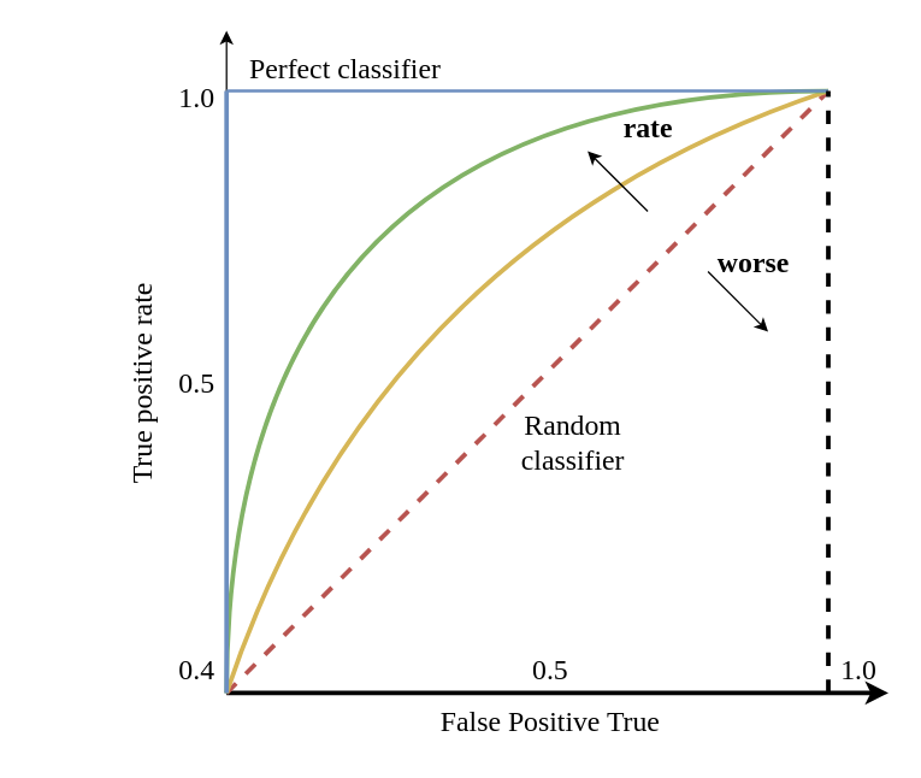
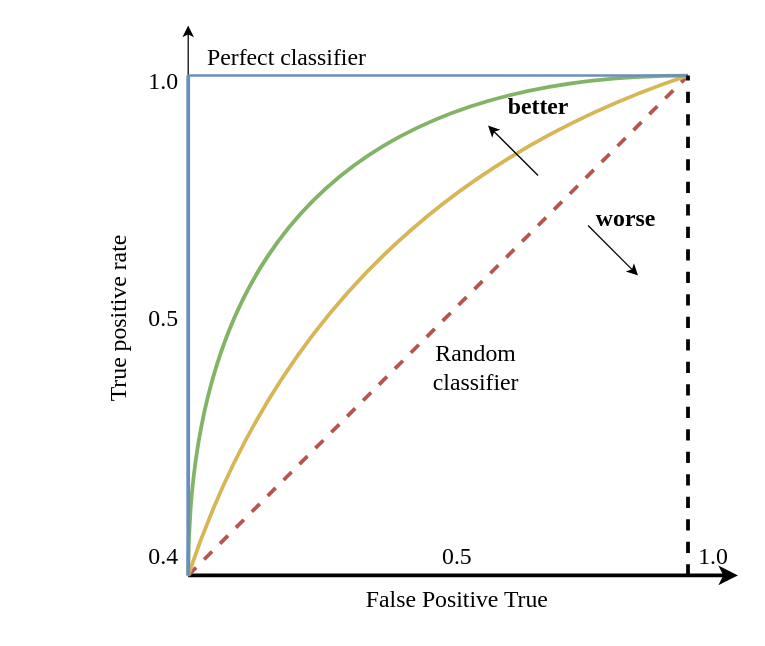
  <mxCell id="0" />
  <mxCell id="1" parent="0" />
  <mxCell id="2" value="" style="endArrow=classic;html=1;rounded=0;fontFamily=Times New Roman;fontSize=19;strokeWidth=3;" parent="1" edge="1"><mxGeometry width="50" height="50" relative="1" as="geometry"><mxPoint x="150" y="460" as="sourcePoint" /><mxPoint x="590" y="460" as="targetPoint" /></mxGeometry></mxCell>
  <mxCell id="3" value="" style="endArrow=classic;html=1;rounded=0;" parent="1" edge="1"><mxGeometry width="50" height="50" relative="1" as="geometry"><mxPoint x="150" y="460" as="sourcePoint" /><mxPoint x="150" y="20" as="targetPoint" /></mxGeometry></mxCell>
  <mxCell id="4" value="1.0" style="text;html=1;align=center;verticalAlign=middle;resizable=0;points=[];autosize=1;strokeColor=none;fillColor=none;fontFamily=Times New Roman;fontSize=19;" parent="1" vertex="1"><mxGeometry x="110" y="50" width="40" height="30" as="geometry" /></mxCell>
  <mxCell id="5" value="1.0" style="text;html=1;align=center;verticalAlign=middle;resizable=0;points=[];autosize=1;strokeColor=none;fillColor=none;fontFamily=Times New Roman;fontSize=19;" parent="1" vertex="1"><mxGeometry x="550" y="430" width="40" height="30" as="geometry" /></mxCell>
  <mxCell id="6" value="" style="endArrow=none;html=1;rounded=0;endFill=0;dashed=1;fillColor=#f8cecc;strokeColor=#b85450;fontFamily=Times New Roman;fontSize=19;strokeWidth=3;" edge="1" parent="1"><mxGeometry width="50" height="50" relative="1" as="geometry"><mxPoint x="150" y="460" as="sourcePoint" /><mxPoint x="550" y="60" as="targetPoint" /></mxGeometry></mxCell>
  <mxCell id="7" value="&lt;font style=&quot;font-size: 19px;&quot;&gt;Random &lt;br style=&quot;font-size: 19px;&quot;&gt;classifier&lt;/font&gt;" style="edgeLabel;html=1;align=center;verticalAlign=middle;resizable=0;points=[];fontSize=19;fontFamily=Times New Roman;labelBackgroundColor=none;" vertex="1" connectable="0" parent="6"><mxGeometry x="-0.164" y="-1" relative="1" as="geometry"><mxPoint x="62" as="offset" /></mxGeometry></mxCell>
  <mxCell id="8" value="" style="curved=1;endArrow=none;html=1;rounded=0;endFill=0;fillColor=#fff2cc;strokeColor=#d6b656;fontFamily=Times New Roman;fontSize=19;strokeWidth=3;" edge="1" parent="1"><mxGeometry width="50" height="50" relative="1" as="geometry"><mxPoint x="150" y="460" as="sourcePoint" /><mxPoint x="550" y="60" as="targetPoint" /><Array as="points"><mxPoint x="250" y="160" /></Array></mxGeometry></mxCell>
  <mxCell id="9" value="" style="curved=1;endArrow=none;html=1;rounded=0;endFill=0;fillColor=#d5e8d4;strokeColor=#82b366;strokeWidth=3;fontFamily=Times New Roman;fontSize=19;" edge="1" parent="1"><mxGeometry width="50" height="50" relative="1" as="geometry"><mxPoint x="150" y="460" as="sourcePoint" /><mxPoint x="550" y="60" as="targetPoint" /><Array as="points"><mxPoint x="150" y="60" /></Array></mxGeometry></mxCell>
  <mxCell id="10" value="" style="endArrow=classic;html=1;rounded=0;fontFamily=Times New Roman;fontSize=19;" edge="1" parent="1"><mxGeometry width="50" height="50" relative="1" as="geometry"><mxPoint x="470" y="180" as="sourcePoint" /><mxPoint x="510" y="220" as="targetPoint" /></mxGeometry></mxCell>
  <mxCell id="11" value="" style="endArrow=none;html=1;rounded=0;fillColor=#dae8fc;strokeColor=#6c8ebf;strokeWidth=2;fontFamily=Times New Roman;fontSize=19;" edge="1" parent="1"><mxGeometry width="50" height="50" relative="1" as="geometry"><mxPoint x="550" y="60" as="sourcePoint" /><mxPoint x="150" y="60" as="targetPoint" /></mxGeometry></mxCell>
  <mxCell id="12" value="Perfect classifier&amp;nbsp;" style="edgeLabel;html=1;align=center;verticalAlign=middle;resizable=0;points=[];fontSize=19;fontFamily=Times New Roman;labelBackgroundColor=none;" vertex="1" connectable="0" parent="11"><mxGeometry x="0.459" y="-1" relative="1" as="geometry"><mxPoint x="-28" y="-14" as="offset" /></mxGeometry></mxCell>
  <mxCell id="13" value="" style="endArrow=none;html=1;rounded=0;fillColor=#dae8fc;strokeColor=#6c8ebf;strokeWidth=3;fontFamily=Times New Roman;fontSize=19;" edge="1" parent="1"><mxGeometry width="50" height="50" relative="1" as="geometry"><mxPoint x="150" y="460" as="sourcePoint" /><mxPoint x="150" y="60" as="targetPoint" /></mxGeometry></mxCell>
  <mxCell id="14" value="" style="endArrow=classic;html=1;rounded=0;fontFamily=Times New Roman;fontSize=19;" edge="1" parent="1"><mxGeometry width="50" height="50" relative="1" as="geometry"><mxPoint x="430" y="140" as="sourcePoint" /><mxPoint x="390" as="targetPoint" y="100" /></mxGeometry></mxCell>
- <mxCell id="15" value="rate" style="text;html=1;align=center;verticalAlign=middle;resizable=0;points=[];autosize=1;strokeColor=none;fillColor=none;fontSize=19;fontFamily=Times New Roman;fontStyle=1" vertex="1" parent="1"><mxGeometry x="400" y="70" width="60" height="30" as="geometry" /></mxCell>
+ <mxCell id="15" value="better" style="text;html=1;align=center;verticalAlign=middle;resizable=0;points=[];autosize=1;strokeColor=none;fillColor=none;fontSize=19;fontFamily=Times New Roman;fontStyle=1" vertex="1" parent="1"><mxGeometry x="400" y="70" width="60" height="30" as="geometry" /></mxCell>
  <mxCell id="16" value="worse" style="text;html=1;align=center;verticalAlign=middle;resizable=0;points=[];autosize=1;strokeColor=none;fillColor=none;fontSize=19;fontFamily=Times New Roman;fontStyle=1" vertex="1" parent="1"><mxGeometry x="470" y="160" width="60" height="30" as="geometry" /></mxCell>
  <mxCell id="17" value="" style="endArrow=none;html=1;rounded=0;fontFamily=Times New Roman;fontSize=19;strokeWidth=3;dashed=1;" edge="1" parent="1"><mxGeometry width="50" height="50" relative="1" as="geometry"><mxPoint x="550" y="460" as="sourcePoint" /><mxPoint x="550" y="60" as="targetPoint" /></mxGeometry></mxCell>
  <mxCell id="18" value="True positive rate" style="text;html=1;align=center;verticalAlign=middle;resizable=0;points=[];autosize=1;strokeColor=none;fillColor=none;fontSize=19;fontFamily=Times New Roman;rotation=-90;" vertex="1" parent="1"><mxGeometry x="20" y="240" width="150" height="30" as="geometry" /></mxCell>
  <mxCell id="19" value="False Positive True" style="text;html=1;align=center;verticalAlign=middle;resizable=0;points=[];autosize=1;strokeColor=none;fillColor=none;fontSize=19;fontFamily=Times New Roman;" vertex="1" parent="1"><mxGeometry x="285" y="465" width="160" height="30" as="geometry" /></mxCell>
  <mxCell id="20" value="0.4" style="text;html=1;align=center;verticalAlign=middle;resizable=0;points=[];autosize=1;strokeColor=none;fillColor=none;fontFamily=Times New Roman;fontSize=19;" vertex="1" parent="1"><mxGeometry x="110" y="430" width="40" height="30" as="geometry" /></mxCell>
  <mxCell id="21" value="0.5" style="text;html=1;align=center;verticalAlign=middle;resizable=0;points=[];autosize=1;strokeColor=none;fillColor=none;fontFamily=Times New Roman;fontSize=19;" vertex="1" parent="1"><mxGeometry x="110" y="240" width="40" height="30" as="geometry" /></mxCell>
  <mxCell id="22" value="0.5" style="text;html=1;align=center;verticalAlign=middle;resizable=0;points=[];autosize=1;strokeColor=none;fillColor=none;fontFamily=Times New Roman;fontSize=19;" vertex="1" parent="1"><mxGeometry x="345" y="430" width="40" height="30" as="geometry" /></mxCell>
